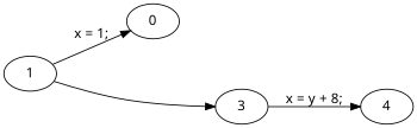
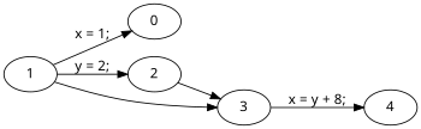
  digraph {
    fontname="Noto Sans"
    rankdir=LR
    node [fontname="Noto Sans"]
    edge [fontname="Noto Sans"]
    1
    0
+   2
    3
    4
    1 -> 0 [label="x = 1;"]
+   1 -> 2 [label="y = 2;"]
    1 -> 3
+   2 -> 3
    3 -> 4 [label="x = y + 8;"]
  }
